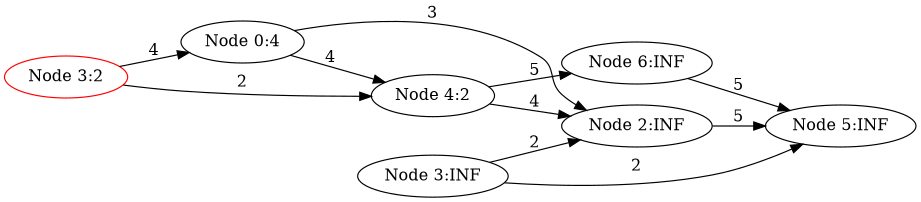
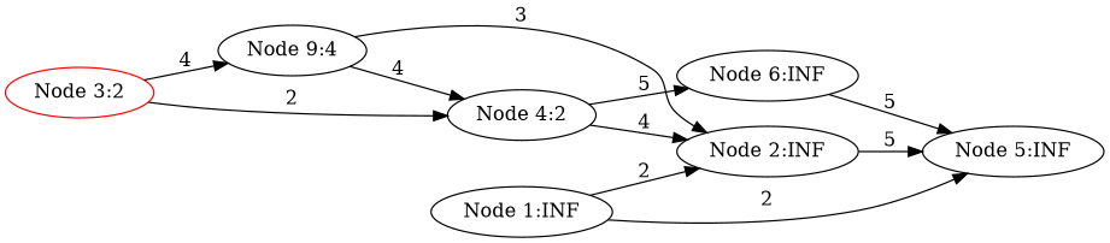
  digraph {
    rankdir=LR
-   "Node 0:4"
+   "Node 0:4" [label="Node 9:4"]
    "Node 2:INF"
    "Node 4:2"
    "Node 5:INF"
    "Node 6:INF"
-   "Node 1:INF" [label="Node 3:INF"]
+   "Node 1:INF"
    n7 [color=red label="Node 3:2"]
    "Node 0:4" -> "Node 2:INF" [label=3]
    "Node 0:4" -> "Node 4:2" [label=4]
    "Node 2:INF" -> "Node 5:INF" [label=5]
    "Node 4:2" -> "Node 2:INF" [label=4]
    "Node 4:2" -> "Node 6:INF" [label=5]
    "Node 6:INF" -> "Node 5:INF" [label=5]
    "Node 1:INF" -> "Node 2:INF" [label=2]
    "Node 1:INF" -> "Node 5:INF" [label=2]
    n7 -> "Node 0:4" [label=4]
    n7 -> "Node 4:2" [label=2]
  }
